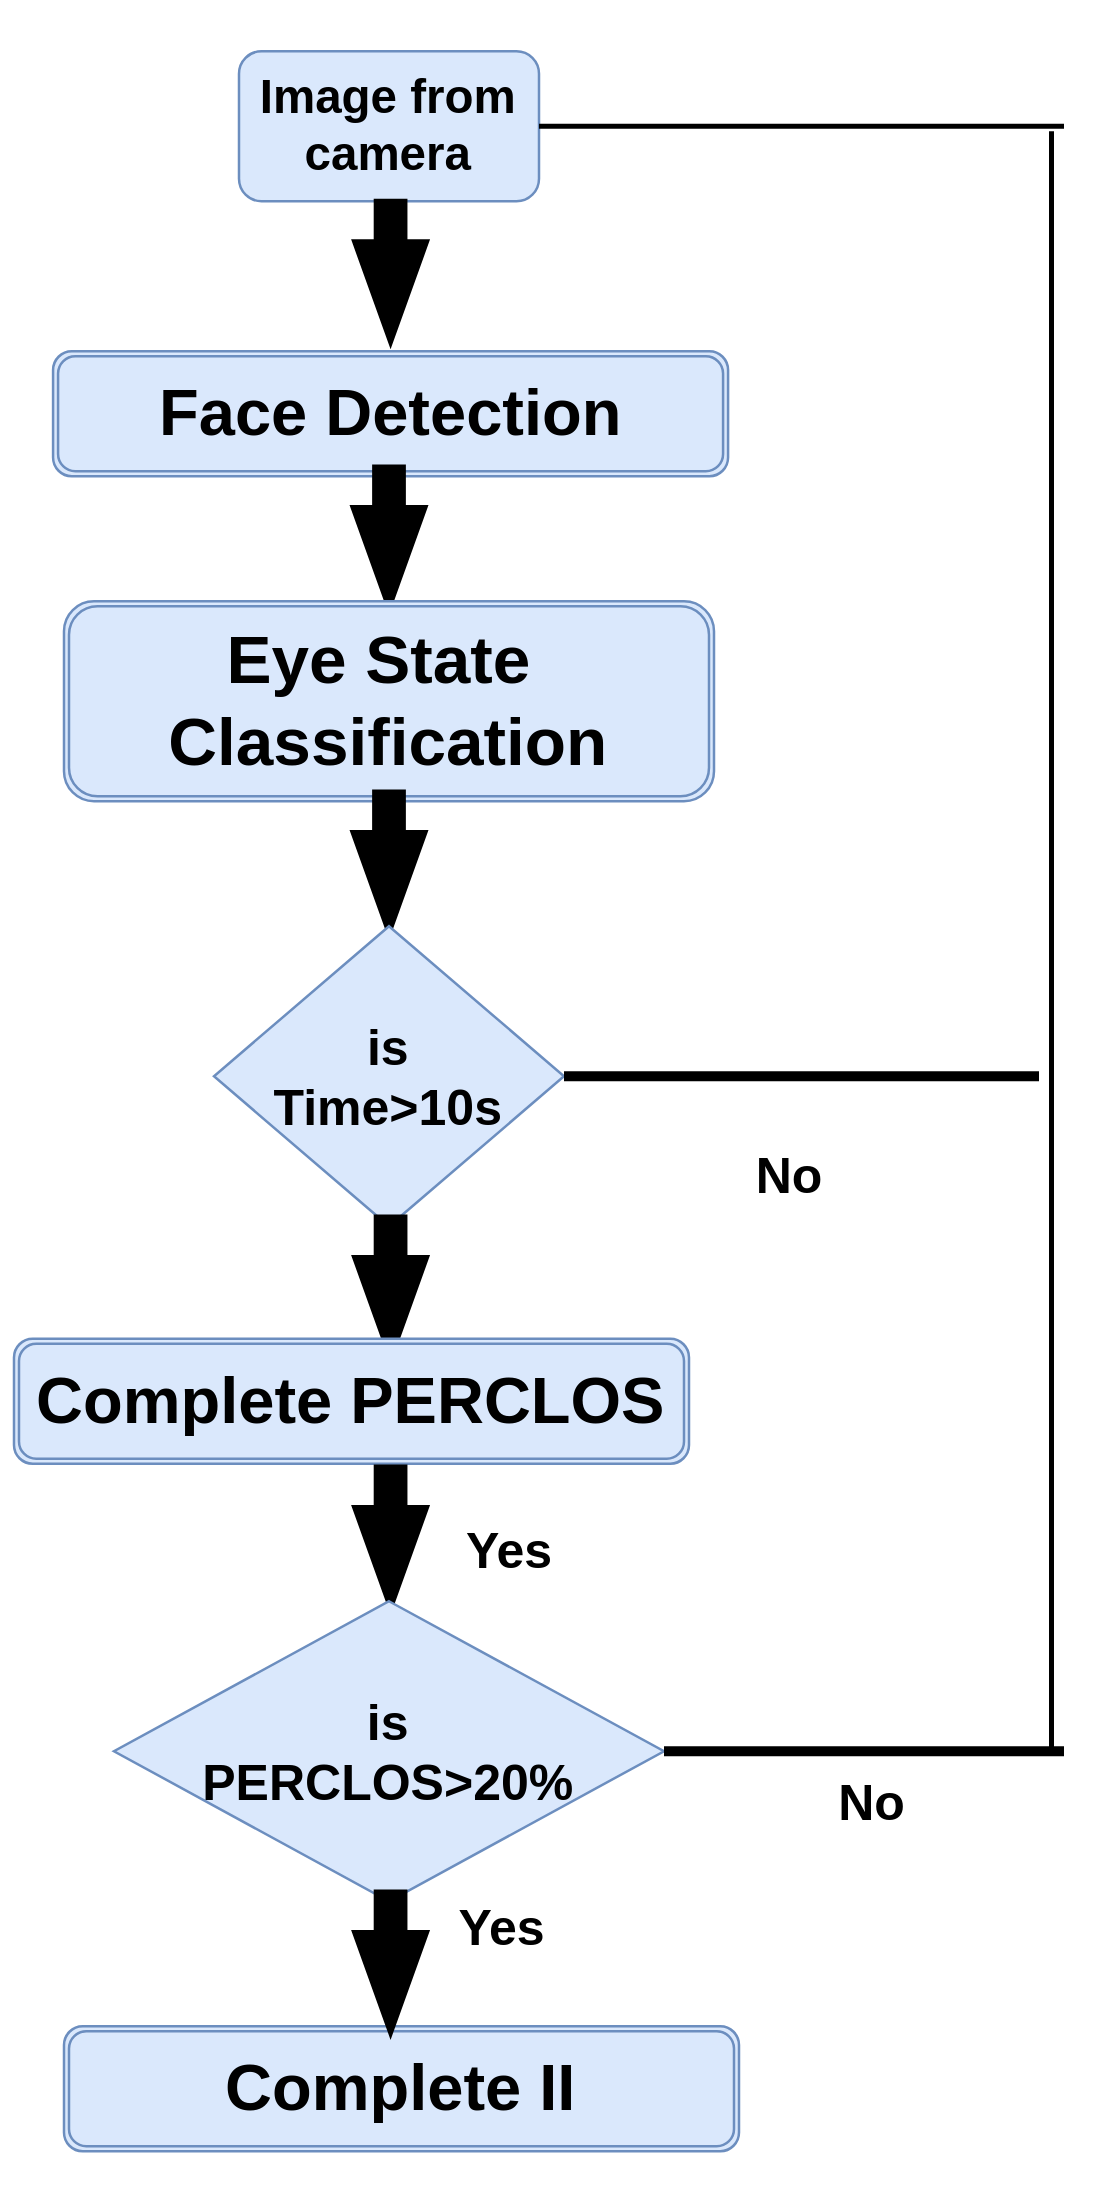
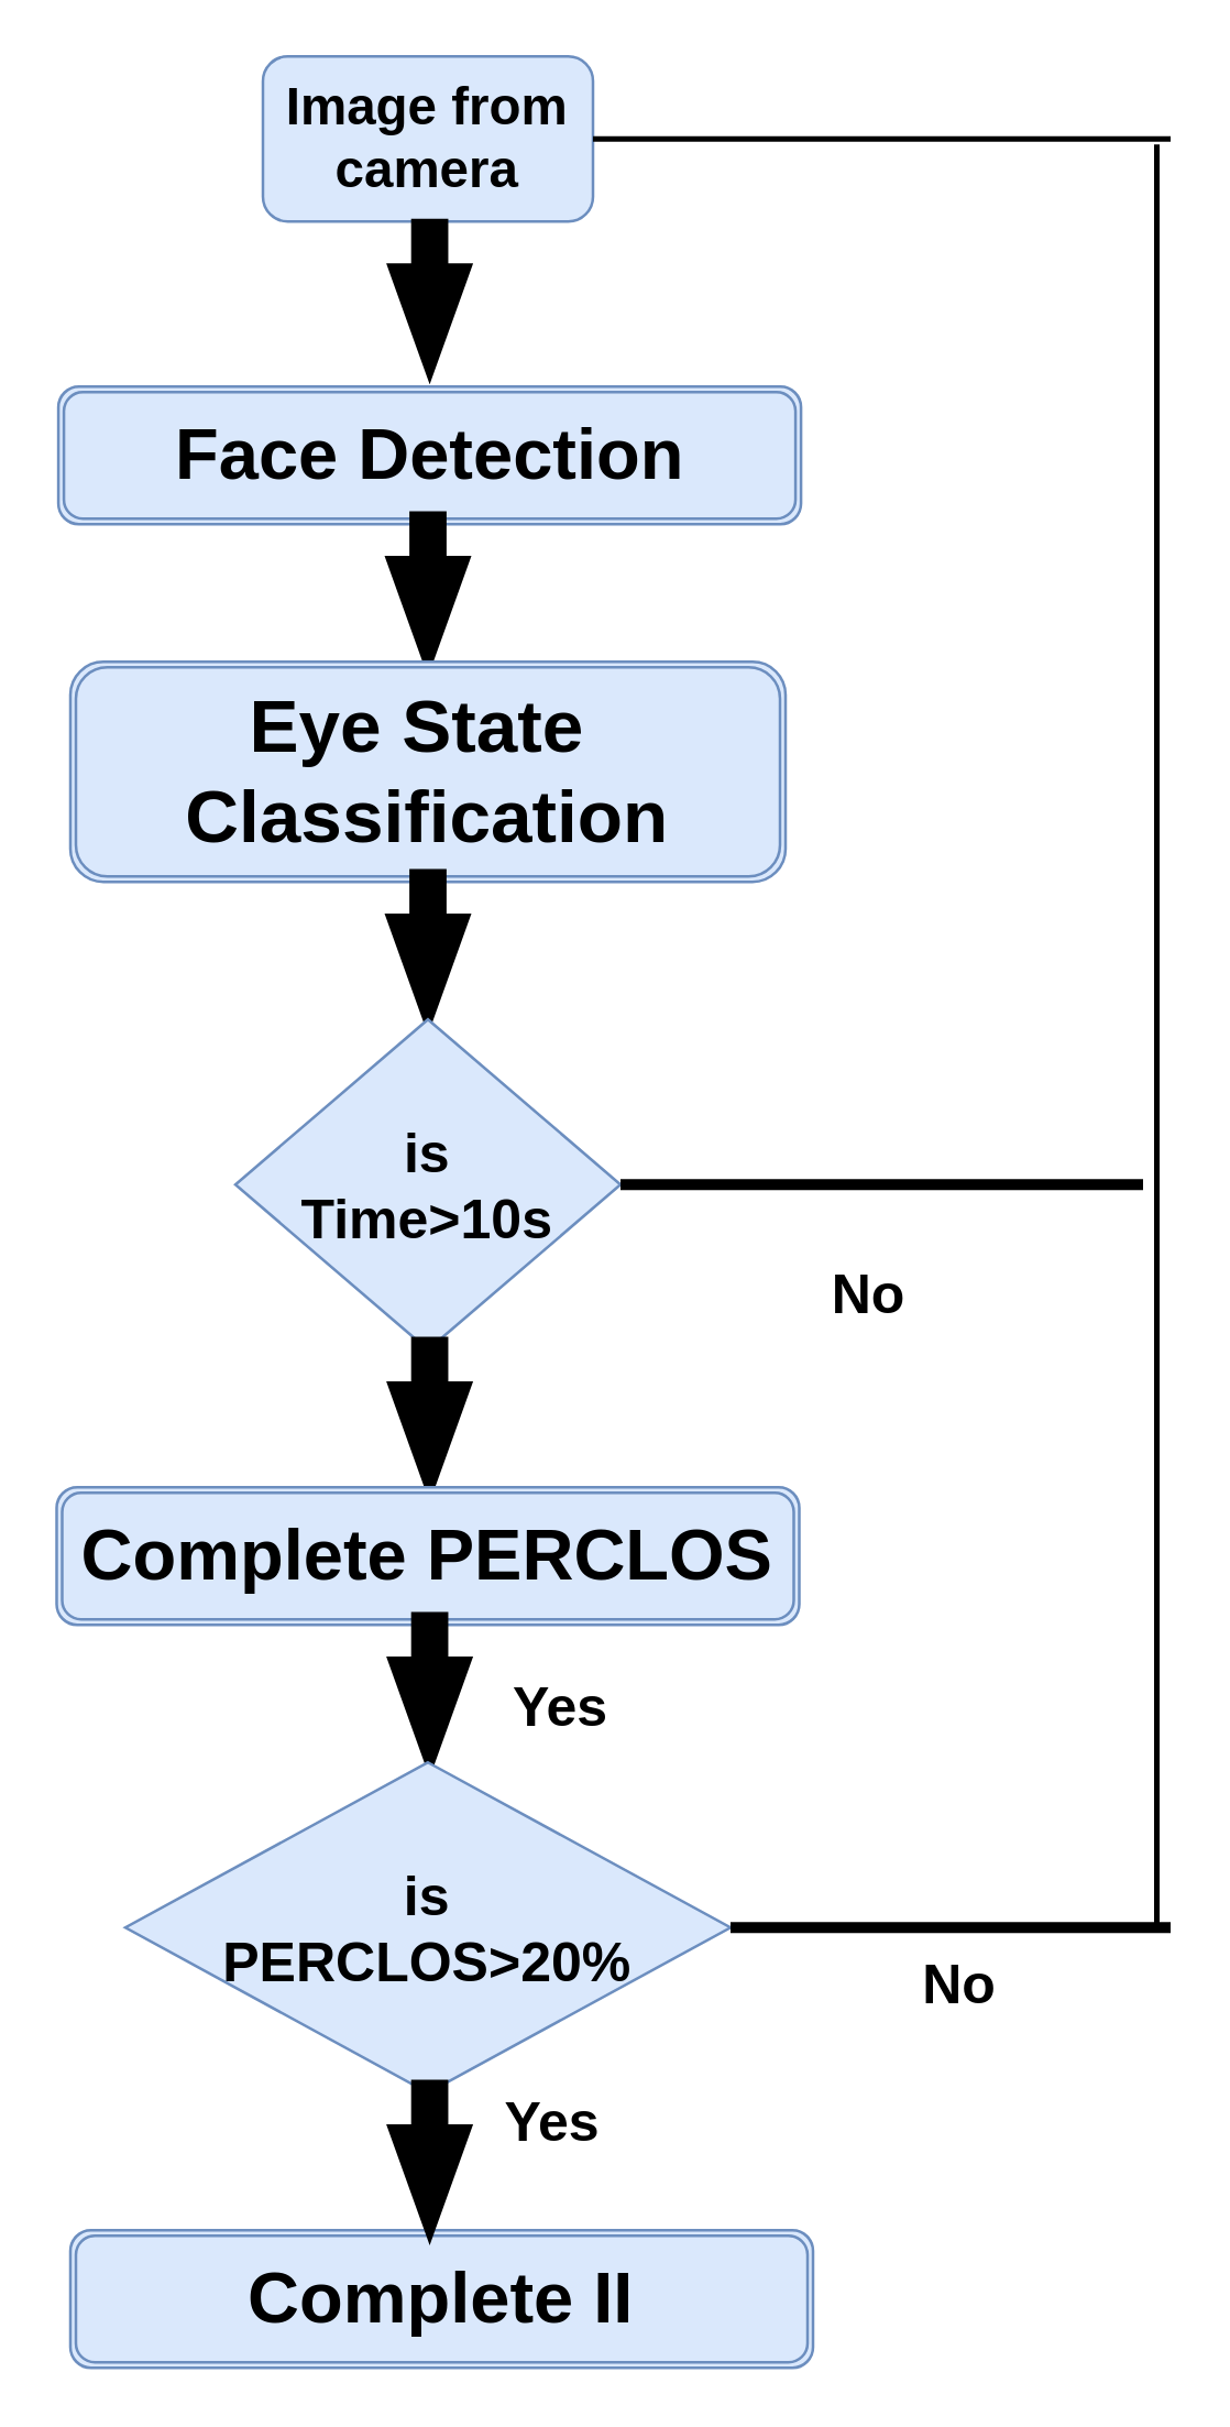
  <mxCell id="0" />
  <mxCell id="1" parent="0" />
  <mxCell id="2" value="&lt;b&gt;&lt;font style=&quot;font-size: 19px&quot;&gt;Image from camera&lt;/font&gt;&lt;/b&gt;" style="rounded=1;whiteSpace=wrap;html=1;fillColor=#dae8fc;strokeColor=#6c8ebf;" vertex="1" parent="1"><mxGeometry x="95" y="20" width="120" height="60" as="geometry" /></mxCell>
  <mxCell id="3" value="" style="verticalLabelPosition=bottom;verticalAlign=top;html=1;strokeWidth=2;shape=mxgraph.arrows2.arrow;dy=0.6;dx=40;notch=0;rotation=90;fillColor=#000000;" vertex="1" parent="1"><mxGeometry x="127.5" y="93.75" width="56.25" height="28.75" as="geometry" /></mxCell>
  <mxCell id="4" value="&lt;font style=&quot;font-size: 26px&quot;&gt;&lt;b&gt;Face Detection&lt;/b&gt;&lt;/font&gt;" style="shape=ext;double=1;rounded=1;whiteSpace=wrap;html=1;fillColor=#dae8fc;strokeColor=#6c8ebf;" vertex="1" parent="1"><mxGeometry x="20.63" y="140" width="270" height="50" as="geometry" /></mxCell>
  <mxCell id="5" value="" style="verticalLabelPosition=bottom;verticalAlign=top;html=1;strokeWidth=2;shape=mxgraph.arrows2.arrow;dy=0.6;dx=40;notch=0;rotation=90;fillColor=#000000;" vertex="1" parent="1"><mxGeometry x="126.88" y="200" width="56.25" height="28.75" as="geometry" /></mxCell>
  <mxCell id="6" value="&lt;b style=&quot;font-size: 27px&quot;&gt;Eye State&amp;nbsp;&lt;br&gt;Classification&lt;/b&gt;" style="shape=ext;double=1;rounded=1;whiteSpace=wrap;html=1;fillColor=#dae8fc;strokeColor=#6c8ebf;" vertex="1" parent="1"><mxGeometry x="25" y="240" width="260" height="80" as="geometry" /></mxCell>
  <mxCell id="7" value="" style="verticalLabelPosition=bottom;verticalAlign=top;html=1;strokeWidth=2;shape=mxgraph.arrows2.arrow;dy=0.6;dx=40;notch=0;rotation=90;fillColor=#000000;" vertex="1" parent="1"><mxGeometry x="126.88" y="330" width="56.25" height="28.75" as="geometry" /></mxCell>
  <mxCell id="8" value="&lt;b style=&quot;font-size: 20px&quot;&gt;is&lt;br&gt;Time&amp;gt;10s&lt;/b&gt;" style="rhombus;whiteSpace=wrap;html=1;fillColor=#dae8fc;strokeColor=#6c8ebf;" vertex="1" parent="1"><mxGeometry x="85" y="370" width="140" height="120" as="geometry" /></mxCell>
  <mxCell id="9" value="" style="verticalLabelPosition=bottom;verticalAlign=top;html=1;strokeWidth=2;shape=mxgraph.arrows2.arrow;dy=0.6;dx=40;notch=0;rotation=90;fillColor=#000000;" vertex="1" parent="1"><mxGeometry x="127.51" y="500" width="56.25" height="28.75" as="geometry" /></mxCell>
- <mxCell id="10" value="&lt;font style=&quot;font-size: 26px&quot;&gt;&lt;b&gt;Complete PERCLOS&lt;/b&gt;&lt;/font&gt;" style="shape=ext;double=1;rounded=1;whiteSpace=wrap;html=1;fillColor=#dae8fc;strokeColor=#6c8ebf;" vertex="1" parent="1"><mxGeometry x="5" y="535" width="270" height="50" as="geometry" /></mxCell>
+ <mxCell id="10" value="&lt;font style=&quot;font-size: 26px&quot;&gt;&lt;b&gt;Complete PERCLOS&lt;/b&gt;&lt;/font&gt;" style="shape=ext;double=1;rounded=1;whiteSpace=wrap;html=1;fillColor=#dae8fc;strokeColor=#6c8ebf;" vertex="1" parent="1"><mxGeometry x="20" y="540" width="270" height="50" as="geometry" /></mxCell>
  <mxCell id="11" value="" style="verticalLabelPosition=bottom;verticalAlign=top;html=1;strokeWidth=2;shape=mxgraph.arrows2.arrow;dy=0.6;dx=40;notch=0;rotation=90;fillColor=#000000;" vertex="1" parent="1"><mxGeometry x="127.51" y="600" width="56.25" height="28.75" as="geometry" /></mxCell>
  <mxCell id="12" value="&lt;font style=&quot;font-size: 26px&quot;&gt;&lt;b&gt;Complete II&lt;/b&gt;&lt;/font&gt;" style="shape=ext;double=1;rounded=1;whiteSpace=wrap;html=1;fillColor=#dae8fc;strokeColor=#6c8ebf;" vertex="1" parent="1"><mxGeometry x="25" y="810" width="270" height="50" as="geometry" /></mxCell>
  <mxCell id="13" value="&lt;b style=&quot;font-size: 20px&quot;&gt;is&lt;br&gt;PERCLOS&amp;gt;20%&lt;/b&gt;" style="rhombus;whiteSpace=wrap;html=1;fillColor=#dae8fc;strokeColor=#6c8ebf;" vertex="1" parent="1"><mxGeometry x="45" y="640" width="220" height="120" as="geometry" /></mxCell>
  <mxCell id="14" value="" style="verticalLabelPosition=bottom;verticalAlign=top;html=1;strokeWidth=2;shape=mxgraph.arrows2.arrow;dy=0.6;dx=40;notch=0;rotation=90;fillColor=#000000;" vertex="1" parent="1"><mxGeometry x="127.51" y="770" width="56.25" height="28.75" as="geometry" /></mxCell>
  <mxCell id="15" value="&lt;b&gt;&lt;font style=&quot;font-size: 20px&quot;&gt;Yes&lt;/font&gt;&lt;/b&gt;" style="text;html=1;align=center;verticalAlign=middle;resizable=0;points=[];autosize=1;" vertex="1" parent="1"><mxGeometry x="178.13" y="608.75" width="50" height="20" as="geometry" /></mxCell>
  <mxCell id="16" value="&lt;b&gt;&lt;font style=&quot;font-size: 20px&quot;&gt;Yes&lt;/font&gt;&lt;/b&gt;" style="text;html=1;align=center;verticalAlign=middle;resizable=0;points=[];autosize=1;" vertex="1" parent="1"><mxGeometry x="175" y="760" width="50" height="20" as="geometry" /></mxCell>
  <mxCell id="17" value="&lt;span style=&quot;font-size: 20px&quot;&gt;&lt;b&gt;No&lt;/b&gt;&lt;/span&gt;" style="text;html=1;align=center;verticalAlign=middle;resizable=0;points=[];autosize=1;" vertex="1" parent="1"><mxGeometry x="328" y="710" width="40" height="20" as="geometry" /></mxCell>
  <mxCell id="18" value="&lt;span style=&quot;font-size: 20px&quot;&gt;&lt;b&gt;No&lt;/b&gt;&lt;/span&gt;" style="text;html=1;align=center;verticalAlign=middle;resizable=0;points=[];autosize=1;" vertex="1" parent="1"><mxGeometry x="295" y="459" width="40" height="20" as="geometry" /></mxCell>
  <mxCell id="19" value="" style="line;strokeWidth=4;html=1;perimeter=backbonePerimeter;points=[];outlineConnect=0;fillColor=#000000;" vertex="1" parent="1"><mxGeometry x="265" y="695" width="160" height="10" as="geometry" /></mxCell>
  <mxCell id="20" value="" style="line;strokeWidth=4;html=1;perimeter=backbonePerimeter;points=[];outlineConnect=0;fillColor=#000000;" vertex="1" parent="1"><mxGeometry x="225" y="425" width="190" height="10" as="geometry" /></mxCell>
  <mxCell id="21" value="" style="line;strokeWidth=2;direction=south;html=1;fillColor=#000000;" vertex="1" parent="1"><mxGeometry x="415" y="52" width="10" height="647" as="geometry" /></mxCell>
  <mxCell id="22" value="" style="line;strokeWidth=2;html=1;fillColor=#000000;" vertex="1" parent="1"><mxGeometry x="215" y="45" width="210" height="10" as="geometry" /></mxCell>
